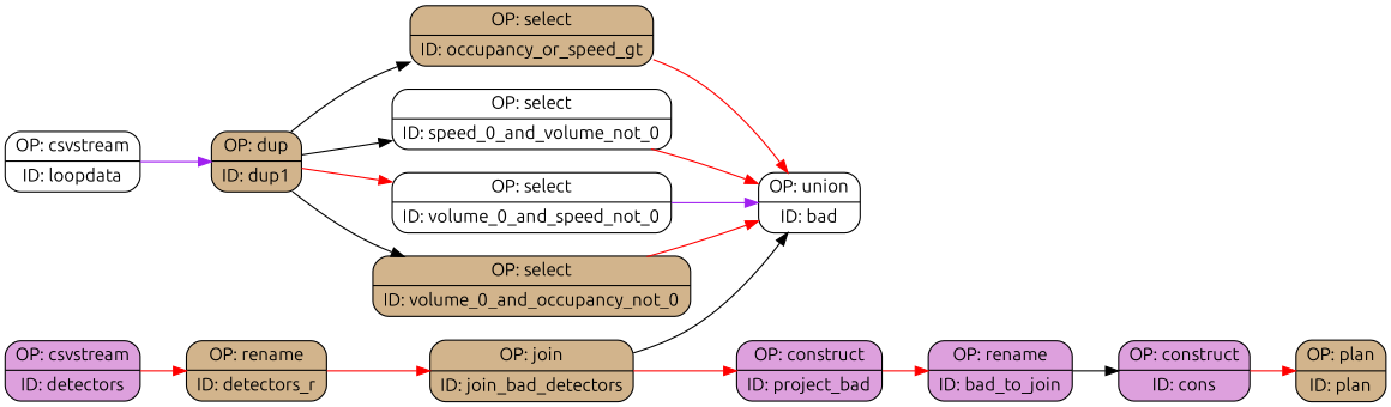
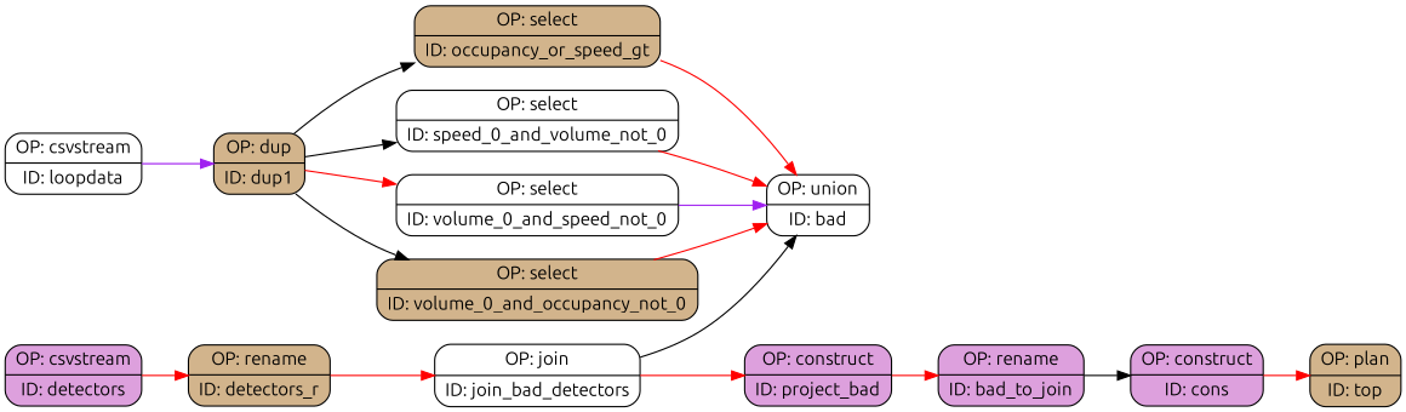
  digraph {
    fontname=Ubuntu
    rankdir=LR
    node [fillcolor=tan fontname=Ubuntu shape=record style="rounded,filled"]
    edge [color=red fontname=Ubuntu]
-   n1 [label="OP: plan | {ID: plan}"]
+   n1 [label="OP: plan | {ID: top}"]
    n2 [fillcolor=white label="OP: csvstream | {ID: loopdata}"]
    n3 [label="OP: dup | {ID: dup1}"]
    n4 [label="OP: select | {ID: occupancy_or_speed_gt}"]
    n5 [fillcolor=white label="OP: select | {ID: speed_0_and_volume_not_0}"]
    n6 [fillcolor=white label="OP: select | {ID: volume_0_and_speed_not_0}"]
    n7 [label="OP: select | {ID: volume_0_and_occupancy_not_0}"]
    n8 [fillcolor=plum label="OP: csvstream | {ID: detectors}"]
    n9 [label="OP: rename | {ID: detectors_r}"]
-   n10 [label="OP: join | {ID: join_bad_detectors}"]
+   n10 [fillcolor=white label="OP: join | {ID: join_bad_detectors}"]
    n11 [fillcolor=white label="OP: union | {ID: bad}"]
    n12 [fillcolor=plum label="OP: construct | {ID: project_bad}"]
    n13 [fillcolor=plum label="OP: rename | {ID: bad_to_join}"]
    n14 [fillcolor=plum label="OP: construct | {ID: cons}"]
    n2 -> n3 [color=purple]
    n3 -> n4 [color=black]
    n3 -> n5 [color=black]
    n3 -> n6
    n3 -> n7 [color=black]
    n4 -> n11
    n5 -> n11
    n6 -> n11 [color=purple]
    n7 -> n11
    n8 -> n9
    n9 -> n10
    n10 -> n11 [color=black]
    n10 -> n12
    n12 -> n13
    n13 -> n14 [color=black]
    n14 -> n1
  }
